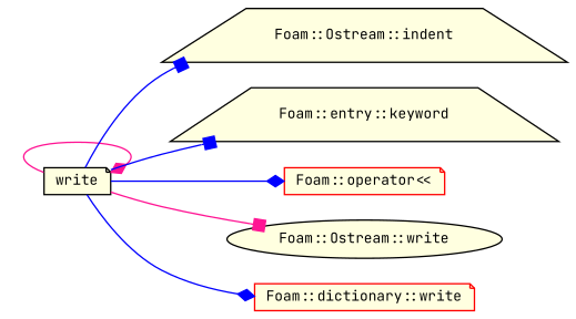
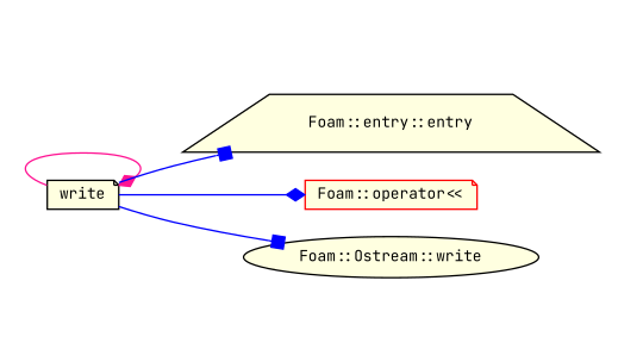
  digraph {
    fontname="JetBrains Mono"
    rankdir=LR
    node [color=black fillcolor=lightyellow fontname="JetBrains Mono" fontsize=10 shape=note style=filled]
    edge [arrowhead=diamond color=blue fontname="JetBrains Mono" fontsize=10 labelfontname=FreeSans labelfontsize=10 style=solid]
    n1 [fontcolor=black height=0.2 label=write width=0.4]
-   n2 [height=0.2 label="Foam::Ostream::indent" shape=trapezium width=0.4]
-   n3 [height=0.2 label="Foam::entry::keyword" shape=trapezium width=0.4]
+   n3 [height=0.2 label="Foam::entry::entry" shape=trapezium width=0.4]
    n4 [color=red height=0.2 label="Foam::operator\<\<" width=0.4]
    n5 [height=0.2 label="Foam::Ostream::write" shape=ellipse width=0.4]
-   n6 [color=red height=0.2 label="Foam::dictionary::write" width=0.4]
    n1 -> n1 [color=deeppink]
-   n1 -> n2 [arrowhead=box]
    n1 -> n3 [arrowhead=box]
    n1 -> n4
-   n1 -> n5 [arrowhead=box color=deeppink]
-   n1 -> n6
+   n1 -> n5 [arrowhead=box]
  }
